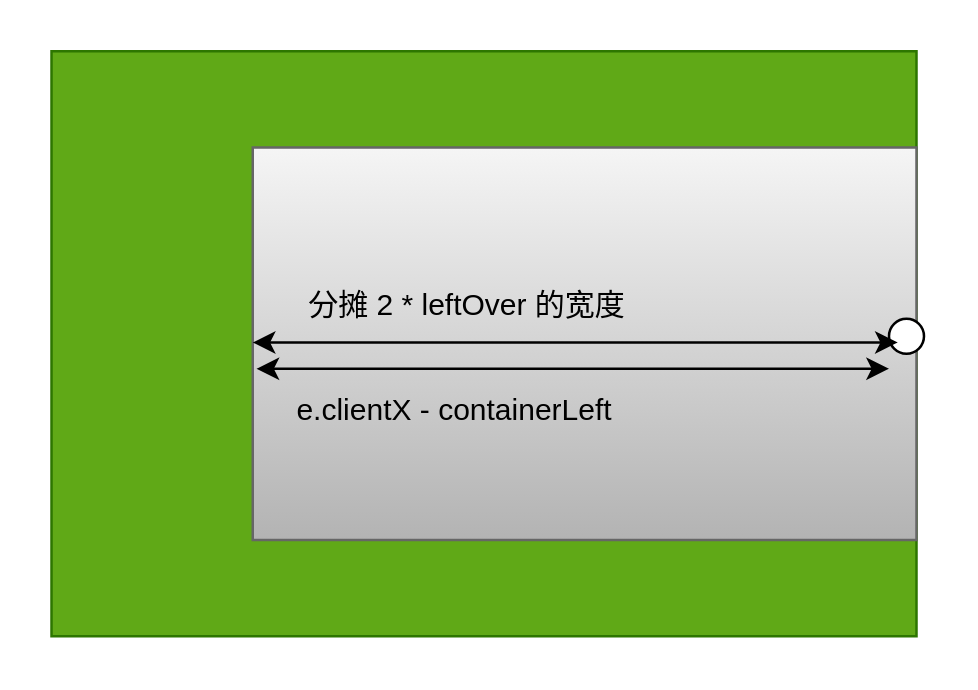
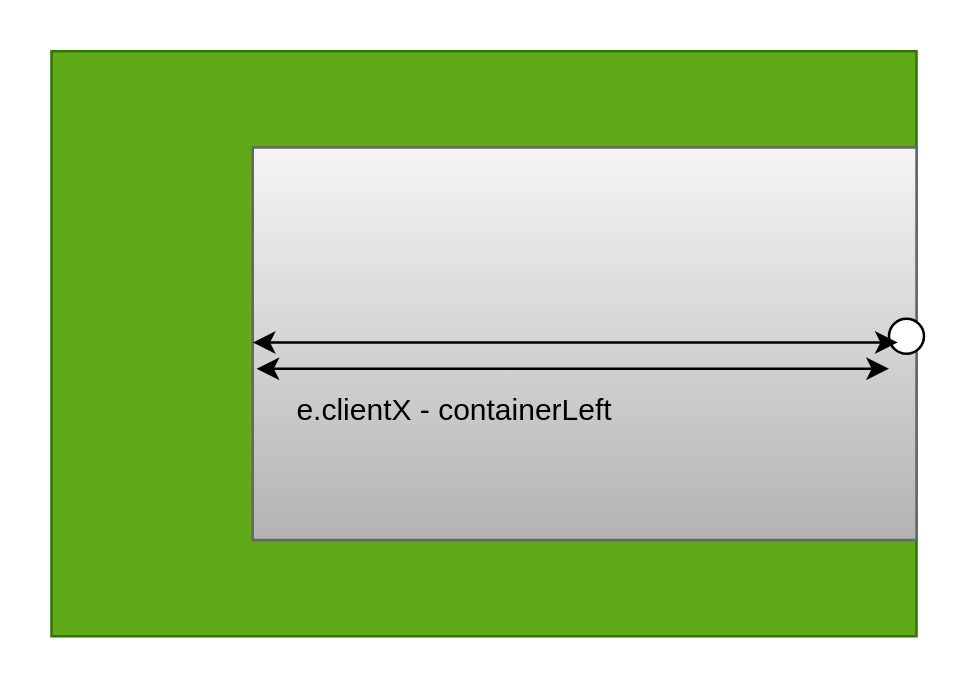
  <mxCell id="0" />
  <mxCell id="1" parent="0" />
  <mxCell id="2" value="" style="whiteSpace=wrap;html=1;fillColor=#60a917;fontColor=#ffffff;strokeColor=#2D7600;" vertex="1" parent="1"><mxGeometry x="20" y="20" width="346" height="234" as="geometry" /></mxCell>
  <mxCell id="3" value="" style="whiteSpace=wrap;html=1;fillColor=#f5f5f5;strokeColor=#666666;gradientColor=#b3b3b3;" vertex="1" parent="1"><mxGeometry x="100.5" y="58.5" width="265.5" height="157" as="geometry" /></mxCell>
  <mxCell id="4" value="" style="ellipse;whiteSpace=wrap;html=1;aspect=fixed;" vertex="1" parent="1"><mxGeometry x="355" y="127" width="14" height="14" as="geometry" /></mxCell>
  <mxCell id="5" value="" style="endArrow=classic;startArrow=classic;html=1;strokeColor=#000000;" edge="1" parent="1"><mxGeometry width="50" height="50" relative="1" as="geometry"><mxPoint x="100.5" y="136.5" as="sourcePoint" /><mxPoint x="358.5" y="136.5" as="targetPoint" /></mxGeometry></mxCell>
- <mxCell id="6" value="&lt;font color=&quot;#000000&quot;&gt;分摊 2 * leftOver 的宽度&lt;/font&gt;" style="text;html=1;align=center;verticalAlign=middle;resizable=0;points=[];autosize=1;strokeColor=none;fillColor=none;" vertex="1" parent="1"><mxGeometry x="117" y="113" width="137" height="18" as="geometry" /></mxCell>
  <mxCell id="7" value="" style="endArrow=classic;startArrow=classic;html=1;fontColor=#000000;strokeColor=#000000;" edge="1" parent="1"><mxGeometry width="50" height="50" relative="1" as="geometry"><mxPoint x="102" y="147" as="sourcePoint" /><mxPoint x="355" y="147" as="targetPoint" /></mxGeometry></mxCell>
  <mxCell id="8" value="e.clientX - containerLeft" style="text;html=1;align=center;verticalAlign=middle;resizable=0;points=[];autosize=1;strokeColor=none;fillColor=none;fontColor=#000000;" vertex="1" parent="1"><mxGeometry x="112.5" y="155" width="136" height="18" as="geometry" /></mxCell>
